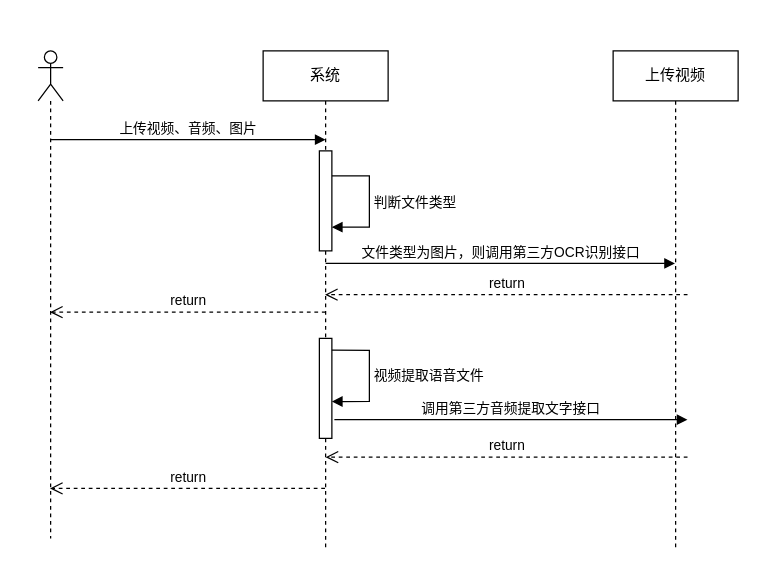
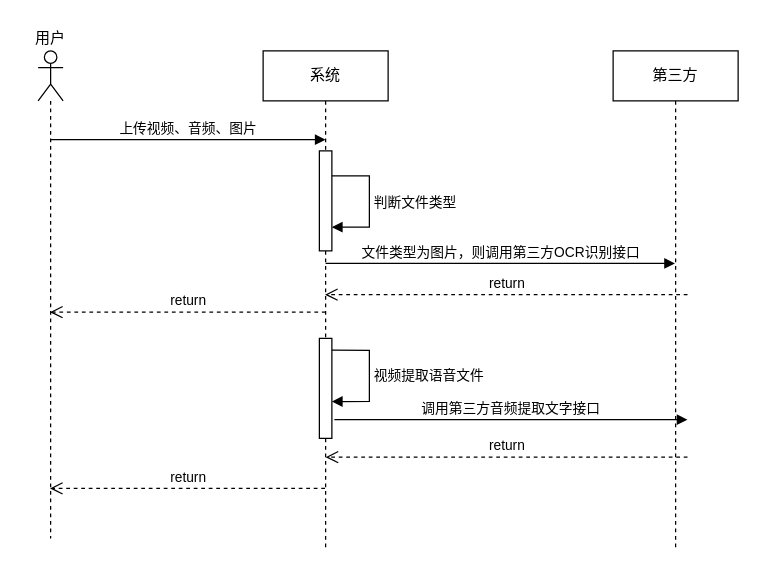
  <mxCell id="0" />
  <mxCell id="1" parent="0" />
  <mxCell id="2" value="" style="shape=umlLifeline;participant=umlActor;perimeter=lifelinePerimeter;whiteSpace=wrap;html=1;container=1;collapsible=0;recursiveResize=0;verticalAlign=top;spacingTop=36;outlineConnect=0;" vertex="1" parent="1"><mxGeometry x="30" y="40" width="20" height="390" as="geometry" /></mxCell>
  <mxCell id="3" value="系统" style="shape=umlLifeline;perimeter=lifelinePerimeter;whiteSpace=wrap;html=1;container=1;collapsible=0;recursiveResize=0;outlineConnect=0;" vertex="1" parent="1"><mxGeometry x="210" y="40" width="100" height="400" as="geometry" /></mxCell>
  <mxCell id="4" value="" style="html=1;points=[];perimeter=orthogonalPerimeter;" vertex="1" parent="3"><mxGeometry x="45" y="80" width="10" height="80" as="geometry" /></mxCell>
  <mxCell id="5" value="判断文件类型" style="edgeStyle=orthogonalEdgeStyle;html=1;align=left;spacingLeft=2;endArrow=block;rounded=0;entryX=1;entryY=0.763;entryDx=0;entryDy=0;entryPerimeter=0;" edge="1" target="4" parent="3"><mxGeometry relative="1" as="geometry"><mxPoint x="55" y="100" as="sourcePoint" /><Array as="points"><mxPoint x="85" y="100" /><mxPoint x="85" y="141" /></Array><mxPoint x="60" y="120" as="targetPoint" /></mxGeometry></mxCell>
  <mxCell id="6" value="文件类型为图片，则调用第三方OCR识别接口" style="html=1;verticalAlign=bottom;endArrow=block;" edge="1" parent="3" target="7"><mxGeometry width="80" relative="1" as="geometry"><mxPoint x="50" y="170" as="sourcePoint" /><mxPoint x="130" y="170" as="targetPoint" /></mxGeometry></mxCell>
- <mxCell id="7" value="上传视频" style="shape=umlLifeline;perimeter=lifelinePerimeter;whiteSpace=wrap;html=1;container=1;collapsible=0;recursiveResize=0;outlineConnect=0;" vertex="1" parent="1"><mxGeometry x="490" y="40" width="100" height="400" as="geometry" /></mxCell>
+ <mxCell id="7" value="第三方" style="shape=umlLifeline;perimeter=lifelinePerimeter;whiteSpace=wrap;html=1;container=1;collapsible=0;recursiveResize=0;outlineConnect=0;" vertex="1" parent="1"><mxGeometry x="490" y="40" width="100" height="400" as="geometry" /></mxCell>
  <mxCell id="8" value="上传视频、音频、图片" style="html=1;verticalAlign=bottom;endArrow=block;" edge="1" parent="1"><mxGeometry width="80" relative="1" as="geometry"><mxPoint x="40" y="111" as="sourcePoint" /><mxPoint x="260" y="111" as="targetPoint" /></mxGeometry></mxCell>
  <mxCell id="9" value="" style="html=1;points=[];perimeter=orthogonalPerimeter;" vertex="1" parent="1"><mxGeometry x="255" y="270" width="10" height="80" as="geometry" /></mxCell>
  <mxCell id="10" value="视频提取语音文件" style="edgeStyle=orthogonalEdgeStyle;html=1;align=left;spacingLeft=2;endArrow=block;rounded=0;entryX=1;entryY=0.763;entryDx=0;entryDy=0;entryPerimeter=0;" edge="1" parent="1"><mxGeometry relative="1" as="geometry"><mxPoint x="265" y="279.48" as="sourcePoint" /><Array as="points"><mxPoint x="295" y="279.48" /><mxPoint x="295" y="320.48" /></Array><mxPoint x="265" y="320.52" as="targetPoint" /></mxGeometry></mxCell>
  <mxCell id="11" value="调用第三方音频提取文字接口" style="html=1;verticalAlign=bottom;endArrow=block;exitX=1.2;exitY=0.875;exitDx=0;exitDy=0;exitPerimeter=0;" edge="1" parent="1"><mxGeometry width="80" relative="1" as="geometry"><mxPoint x="267" y="335" as="sourcePoint" /><mxPoint x="549.5" y="335" as="targetPoint" /></mxGeometry></mxCell>
  <mxCell id="12" value="return" style="html=1;verticalAlign=bottom;endArrow=open;dashed=1;endSize=8;" edge="1" parent="1" source="3" target="2"><mxGeometry relative="1" as="geometry"><mxPoint x="250" y="350" as="sourcePoint" /><mxPoint x="170" y="330" as="targetPoint" /><Array as="points"><mxPoint x="180" y="390" /></Array></mxGeometry></mxCell>
  <mxCell id="13" value="return" style="html=1;verticalAlign=bottom;endArrow=open;dashed=1;endSize=8;" edge="1" parent="1"><mxGeometry relative="1" as="geometry"><mxPoint x="549.5" y="365" as="sourcePoint" /><mxPoint x="260" y="365" as="targetPoint" /><Array as="points"><mxPoint x="440" y="365" /></Array></mxGeometry></mxCell>
  <mxCell id="14" value="return" style="html=1;verticalAlign=bottom;endArrow=open;dashed=1;endSize=8;" edge="1" parent="1"><mxGeometry relative="1" as="geometry"><mxPoint x="260" y="249" as="sourcePoint" /><mxPoint x="39.5" y="249" as="targetPoint" /></mxGeometry></mxCell>
  <mxCell id="15" value="return" style="html=1;verticalAlign=bottom;endArrow=open;dashed=1;endSize=8;" edge="1" parent="1"><mxGeometry relative="1" as="geometry"><mxPoint x="549.5" y="235" as="sourcePoint" /><mxPoint x="259.5" y="235" as="targetPoint" /></mxGeometry></mxCell>
+ <mxCell id="16" value="用户" style="text;html=1;strokeColor=none;fillColor=none;align=center;verticalAlign=middle;whiteSpace=wrap;rounded=0;" vertex="1" parent="1"><mxGeometry x="20" y="20" width="40" height="20" as="geometry" /></mxCell>
